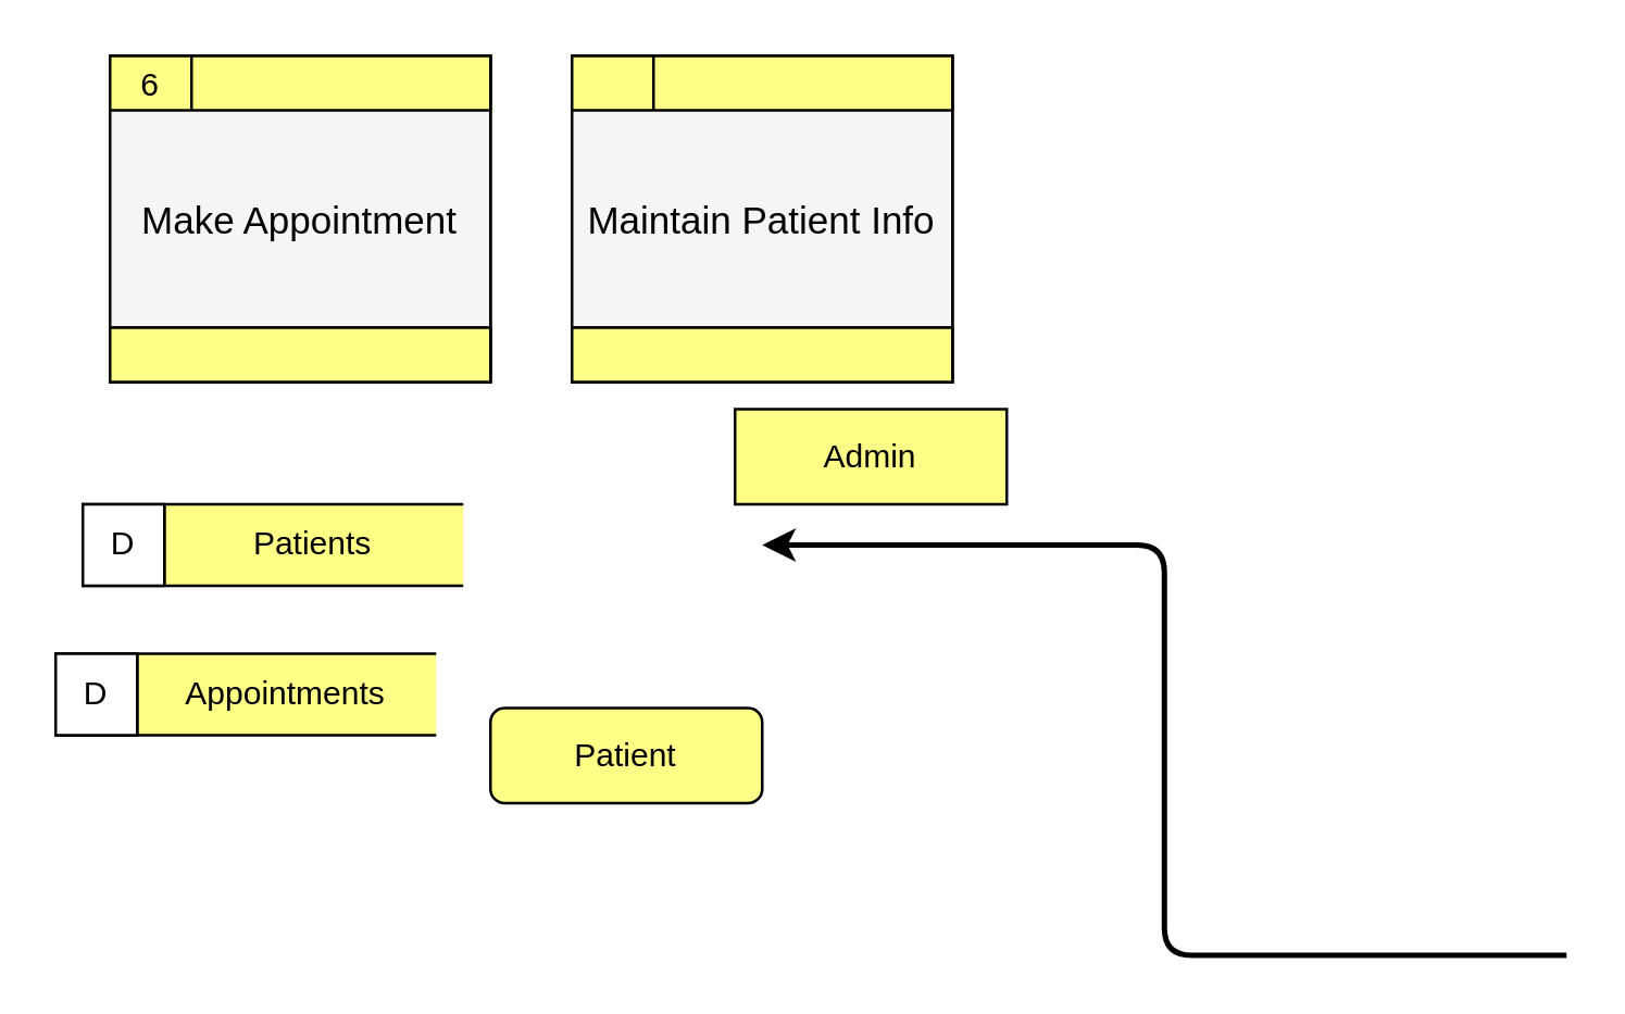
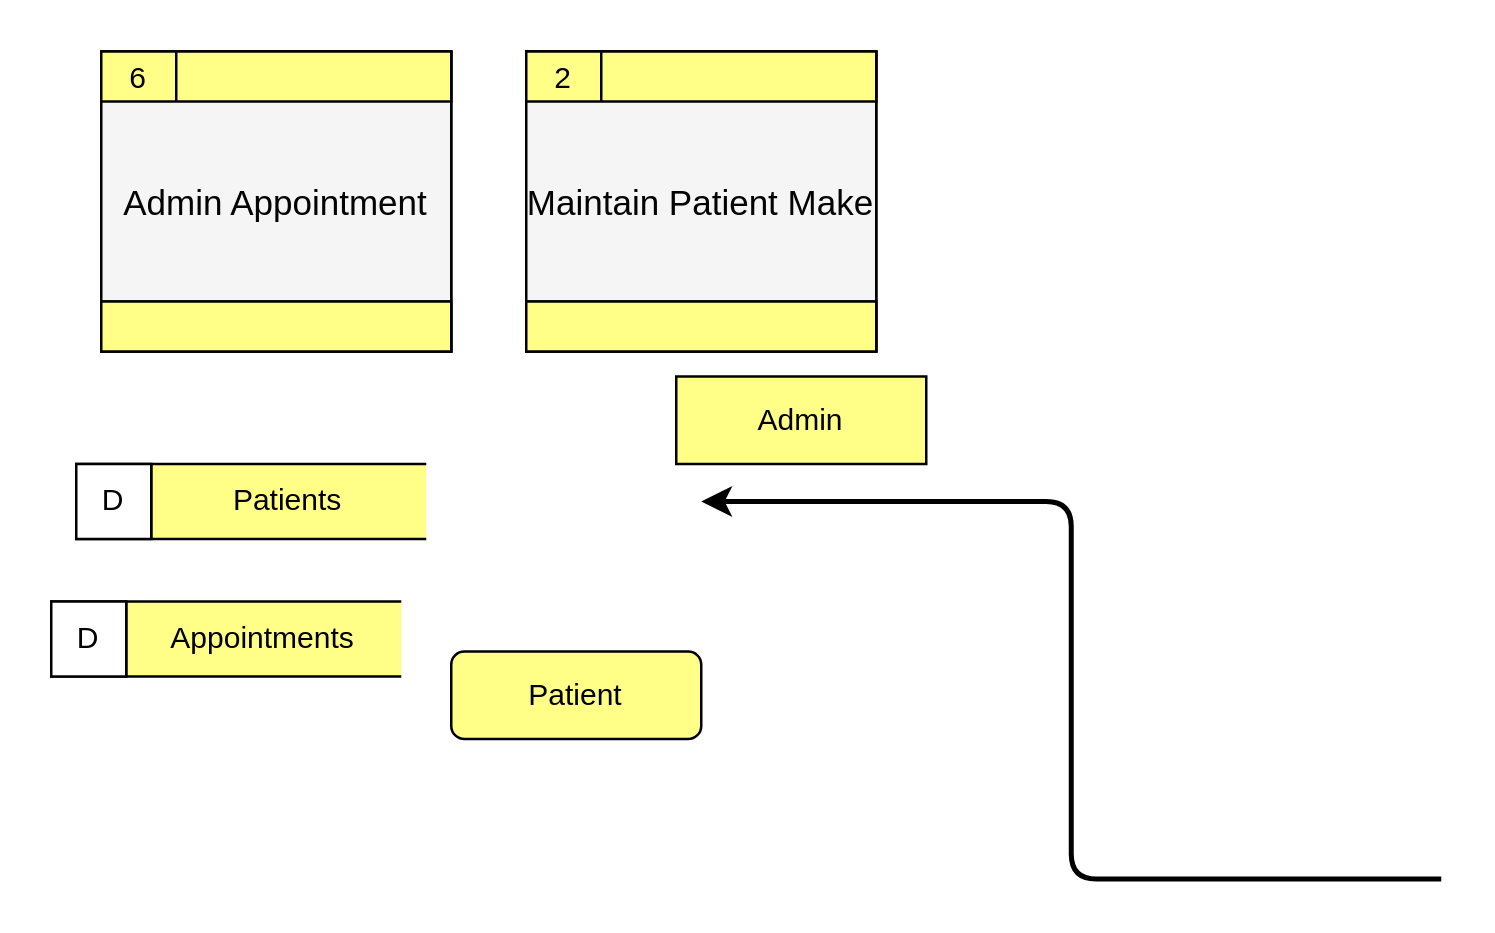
  <mxCell id="0" />
  <mxCell id="1" parent="0" />
  <mxCell id="2" value="Admin" style="whiteSpace=wrap;align=center;verticalAlign=middle;fontStyle=0;strokeWidth=1;fillColor=#ffff88;strokeColor=#000000;" parent="1" vertex="1"><mxGeometry x="270" y="150" width="100" height="35" as="geometry" /></mxCell>
  <mxCell id="3" value="" style="edgeStyle=elbowEdgeStyle;elbow=horizontal;strokeColor=default;strokeWidth=2" parent="1" edge="1"><mxGeometry width="100" height="100" relative="1" as="geometry"><mxPoint x="576" y="351" as="sourcePoint" /><mxPoint x="280" y="200" as="targetPoint" /></mxGeometry></mxCell>
  <mxCell id="4" value="" style="group;fontSize=14;" vertex="1" connectable="0" parent="1"><mxGeometry x="40" y="20" width="140" height="120" as="geometry" /></mxCell>
  <mxCell id="5" value="" style="group" vertex="1" connectable="0" parent="4"><mxGeometry width="140" height="120" as="geometry" /></mxCell>
  <mxCell id="6" value="" style="group;strokeColor=default;" vertex="1" connectable="0" parent="5"><mxGeometry width="140" height="120" as="geometry" /></mxCell>
- <mxCell id="7" value="Make Appointment" style="group;container=0;verticalAlign=middle;fillColor=#f5f5f5;fontColor=#030303;strokeColor=#000000;fontSize=14;" vertex="1" connectable="0" parent="6"><mxGeometry width="140" height="120" as="geometry" /></mxCell>
+ <mxCell id="7" value="Admin Appointment" style="group;container=0;verticalAlign=middle;fillColor=#f5f5f5;fontColor=#030303;strokeColor=#000000;fontSize=14;" vertex="1" connectable="0" parent="6"><mxGeometry width="140" height="120" as="geometry" /></mxCell>
  <mxCell id="8" value="" style="endArrow=none;html=1;rounded=0;exitX=0;exitY=0.25;exitDx=0;exitDy=0;entryX=1;entryY=0.25;entryDx=0;entryDy=0;" edge="1" parent="6"><mxGeometry width="50" height="50" relative="1" as="geometry"><mxPoint y="100.003" as="sourcePoint" /><mxPoint x="140" y="100.003" as="targetPoint" /></mxGeometry></mxCell>
  <mxCell id="9" value="" style="rounded=0;whiteSpace=wrap;html=1;fillColor=#ffff88;strokeColor=#000000;" vertex="1" parent="6"><mxGeometry width="140" height="20" as="geometry" /></mxCell>
  <mxCell id="10" value="6" style="text;spacingTop=-5;align=center;verticalAlign=bottom;fontColor=default;" parent="6" vertex="1"><mxGeometry width="30" height="20" as="geometry" /></mxCell>
  <mxCell id="11" value="" style="rounded=0;whiteSpace=wrap;html=1;fillColor=#ffff88;strokeColor=#000000;" vertex="1" parent="6"><mxGeometry y="100" width="140" height="20" as="geometry" /></mxCell>
  <mxCell id="12" value="" style="endArrow=none;html=1;rounded=0;" edge="1" parent="4"><mxGeometry width="50" height="50" relative="1" as="geometry"><mxPoint x="30" y="20" as="sourcePoint" /><mxPoint x="30" as="targetPoint" /></mxGeometry></mxCell>
  <mxCell id="13" value="" style="group" vertex="1" connectable="0" parent="1"><mxGeometry x="210" y="20" width="140" height="120" as="geometry" /></mxCell>
  <mxCell id="14" value="" style="group" vertex="1" connectable="0" parent="13"><mxGeometry width="140" height="120" as="geometry" /></mxCell>
  <mxCell id="15" value="" style="group;strokeColor=default;" vertex="1" connectable="0" parent="14"><mxGeometry width="140" height="120" as="geometry" /></mxCell>
- <mxCell id="16" value="Maintain Patient Info" style="group;container=0;verticalAlign=middle;fillColor=#f5f5f5;fontColor=#030303;strokeColor=#000000;fontSize=14;" vertex="1" connectable="0" parent="15"><mxGeometry width="140" height="120" as="geometry" /></mxCell>
+ <mxCell id="16" value="Maintain Patient Make" style="group;container=0;verticalAlign=middle;fillColor=#f5f5f5;fontColor=#030303;strokeColor=#000000;fontSize=14;" vertex="1" connectable="0" parent="15"><mxGeometry width="140" height="120" as="geometry" /></mxCell>
  <mxCell id="17" value="" style="endArrow=none;html=1;rounded=0;exitX=0;exitY=0.25;exitDx=0;exitDy=0;entryX=1;entryY=0.25;entryDx=0;entryDy=0;" edge="1" parent="15"><mxGeometry width="50" height="50" relative="1" as="geometry"><mxPoint y="100.003" as="sourcePoint" /><mxPoint x="140" y="100.003" as="targetPoint" /></mxGeometry></mxCell>
  <mxCell id="18" value="" style="rounded=0;whiteSpace=wrap;html=1;fillColor=#ffff88;strokeColor=#000000;" vertex="1" parent="15"><mxGeometry width="140" height="20" as="geometry" /></mxCell>
+ <mxCell id="19" value="2" style="text;spacingTop=-5;align=center;verticalAlign=bottom;fontColor=default;" vertex="1" parent="15"><mxGeometry width="30" height="20" as="geometry" /></mxCell>
  <mxCell id="20" value="" style="rounded=0;whiteSpace=wrap;html=1;fillColor=#ffff88;strokeColor=#000000;" vertex="1" parent="15"><mxGeometry y="100" width="140" height="20" as="geometry" /></mxCell>
  <mxCell id="21" value="" style="endArrow=none;html=1;rounded=0;" edge="1" parent="13"><mxGeometry width="50" height="50" relative="1" as="geometry"><mxPoint x="30" y="20" as="sourcePoint" /><mxPoint x="30" as="targetPoint" /></mxGeometry></mxCell>
  <mxCell id="22" value="Patient" style="whiteSpace=wrap;align=center;verticalAlign=middle;fontStyle=0;strokeWidth=1;fillColor=#ffff88;strokeColor=#000000;rounded=1;" vertex="1" parent="1"><mxGeometry x="180" y="260" width="100" height="35" as="geometry" /></mxCell>
  <mxCell id="23" value="" style="group" vertex="1" connectable="0" parent="1"><mxGeometry x="30" y="185" width="140" height="30" as="geometry" /></mxCell>
  <mxCell id="24" value="&lt;span style=&quot;white-space: pre;&quot;&gt;&#09;&lt;/span&gt;Patients" style="html=1;dashed=0;whiteSpace=wrap;shape=mxgraph.dfd.dataStoreID;align=center;spacingLeft=3;points=[[0,0],[0.5,0],[1,0],[0,0.5],[1,0.5],[0,1],[0.5,1],[1,1]];fillColor=#ffff88;strokeColor=#000000;" vertex="1" parent="23"><mxGeometry width="140" height="30" as="geometry" /></mxCell>
  <mxCell id="25" value="D" style="rounded=0;whiteSpace=wrap;html=1;" vertex="1" parent="23"><mxGeometry width="30" height="30" as="geometry" /></mxCell>
  <mxCell id="26" value="" style="group" vertex="1" connectable="0" parent="1"><mxGeometry x="20" y="240" width="140" height="30" as="geometry" /></mxCell>
  <mxCell id="27" value="&lt;span style=&quot;white-space: pre;&quot;&gt;&#09;&lt;/span&gt;Appointments" style="html=1;dashed=0;whiteSpace=wrap;shape=mxgraph.dfd.dataStoreID;align=center;spacingLeft=3;points=[[0,0],[0.5,0],[1,0],[0,0.5],[1,0.5],[0,1],[0.5,1],[1,1]];fillColor=#ffff88;strokeColor=#000000;" vertex="1" parent="26"><mxGeometry width="140" height="30" as="geometry" /></mxCell>
  <mxCell id="28" value="D" style="rounded=0;whiteSpace=wrap;html=1;" vertex="1" parent="26"><mxGeometry width="30" height="30" as="geometry" /></mxCell>
